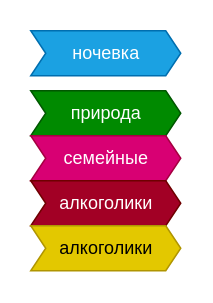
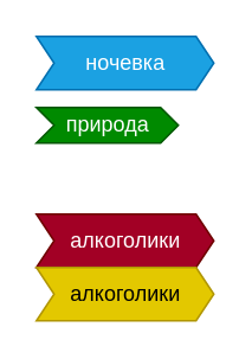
  <mxCell id="0" />
  <mxCell id="1" parent="0" />
  <mxCell id="2" value="ночевка" style="html=1;shadow=0;dashed=0;align=center;verticalAlign=middle;shape=mxgraph.arrows2.arrow;dy=0;dx=10;notch=10;fillColor=#1ba1e2;strokeColor=#006EAF;fontColor=#ffffff;" vertex="1" parent="1"><mxGeometry x="20" y="20" width="100" height="30" as="geometry" /></mxCell>
- <mxCell id="3" value="природа" style="html=1;shadow=0;dashed=0;align=center;verticalAlign=middle;shape=mxgraph.arrows2.arrow;dy=0;dx=10;notch=10;fillColor=#008a00;strokeColor=#005700;fontColor=#ffffff;" vertex="1" parent="1"><mxGeometry x="20" y="60" width="100" height="30" as="geometry" /></mxCell>
- <mxCell id="4" value="семейные" style="html=1;shadow=0;dashed=0;align=center;verticalAlign=middle;shape=mxgraph.arrows2.arrow;dy=0;dx=10;notch=10;fillColor=#d80073;strokeColor=#A50040;fontColor=#ffffff;" vertex="1" parent="1"><mxGeometry x="20" y="90" width="100" height="30" as="geometry" /></mxCell>
+ <mxCell id="3" value="природа" style="html=1;shadow=0;dashed=0;align=center;verticalAlign=middle;shape=mxgraph.arrows2.arrow;dy=0;dx=10;notch=10;fillColor=#008a00;strokeColor=#005700;fontColor=#ffffff;" vertex="1" parent="1"><mxGeometry x="20" y="60" width="80" height="20" as="geometry" /></mxCell>
  <mxCell id="5" value="алкоголики" style="html=1;shadow=0;dashed=0;align=center;verticalAlign=middle;shape=mxgraph.arrows2.arrow;dy=0;dx=10;notch=10;fillColor=#a20025;strokeColor=#6F0000;fontColor=#ffffff;" vertex="1" parent="1"><mxGeometry x="20" y="120" width="100" height="30" as="geometry" /></mxCell>
  <mxCell id="6" value="алкоголики" style="html=1;shadow=0;dashed=0;align=center;verticalAlign=middle;shape=mxgraph.arrows2.arrow;dy=0;dx=10;notch=10;fillColor=#e3c800;strokeColor=#B09500;fontColor=#000000;" vertex="1" parent="1"><mxGeometry x="20" y="150" width="100" height="30" as="geometry" /></mxCell>
